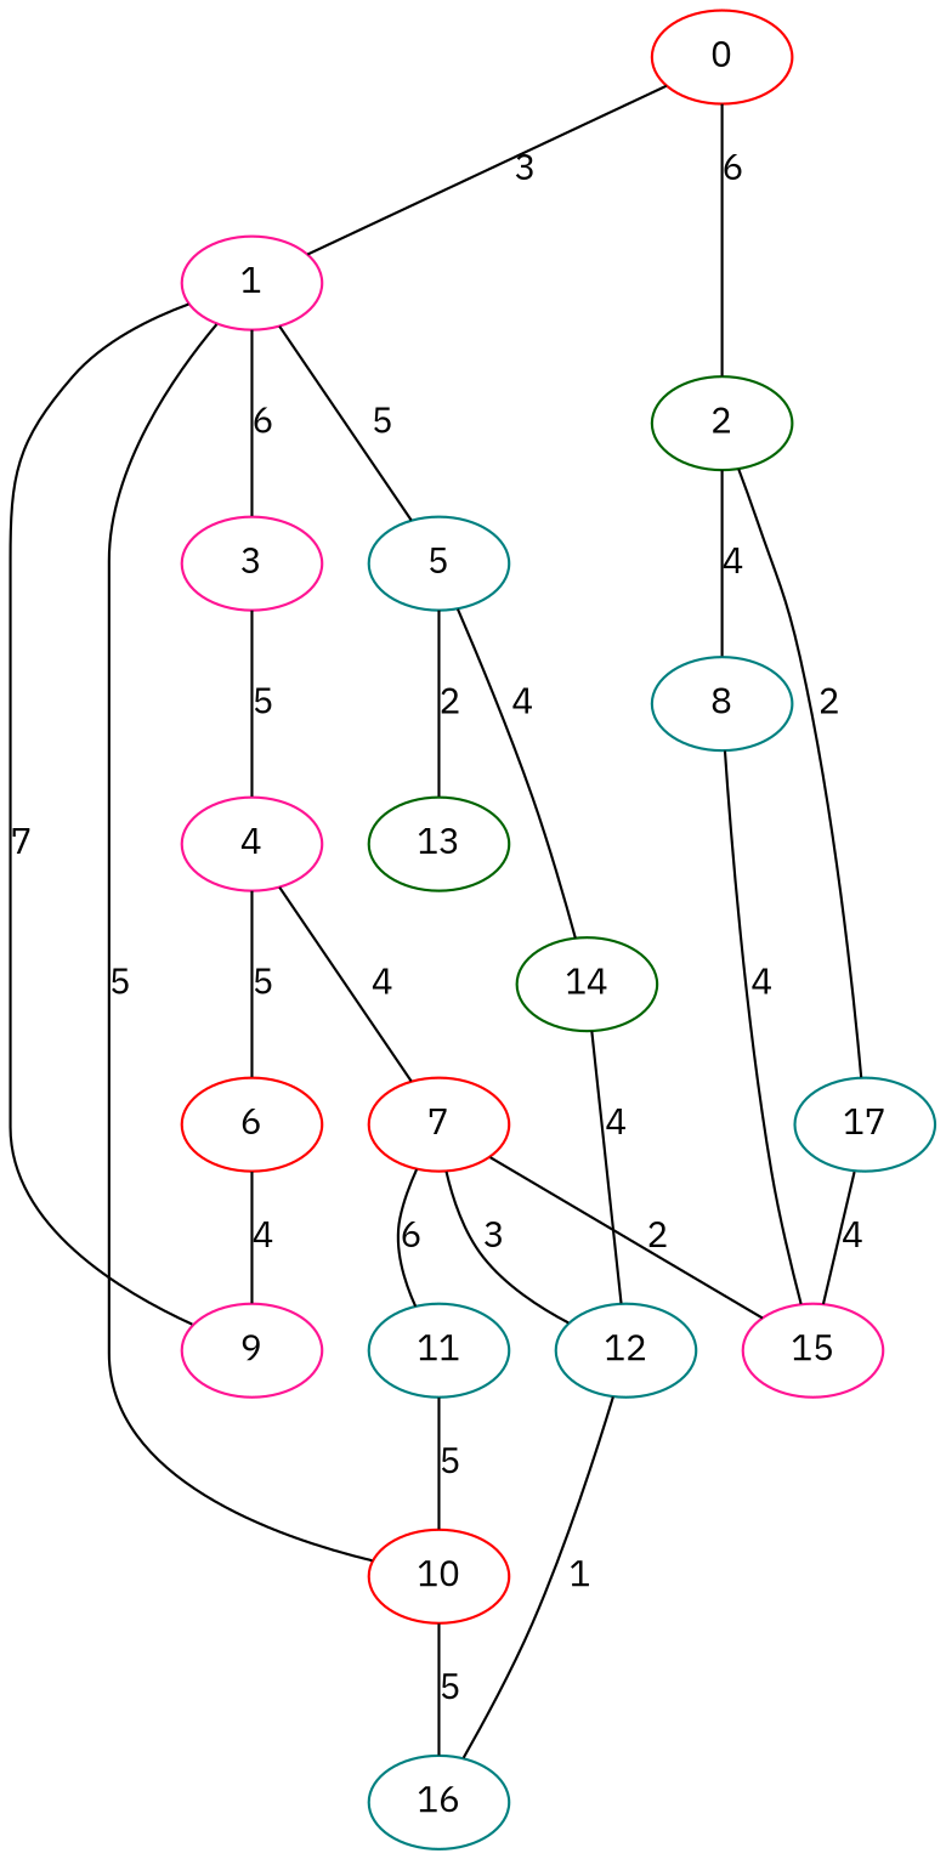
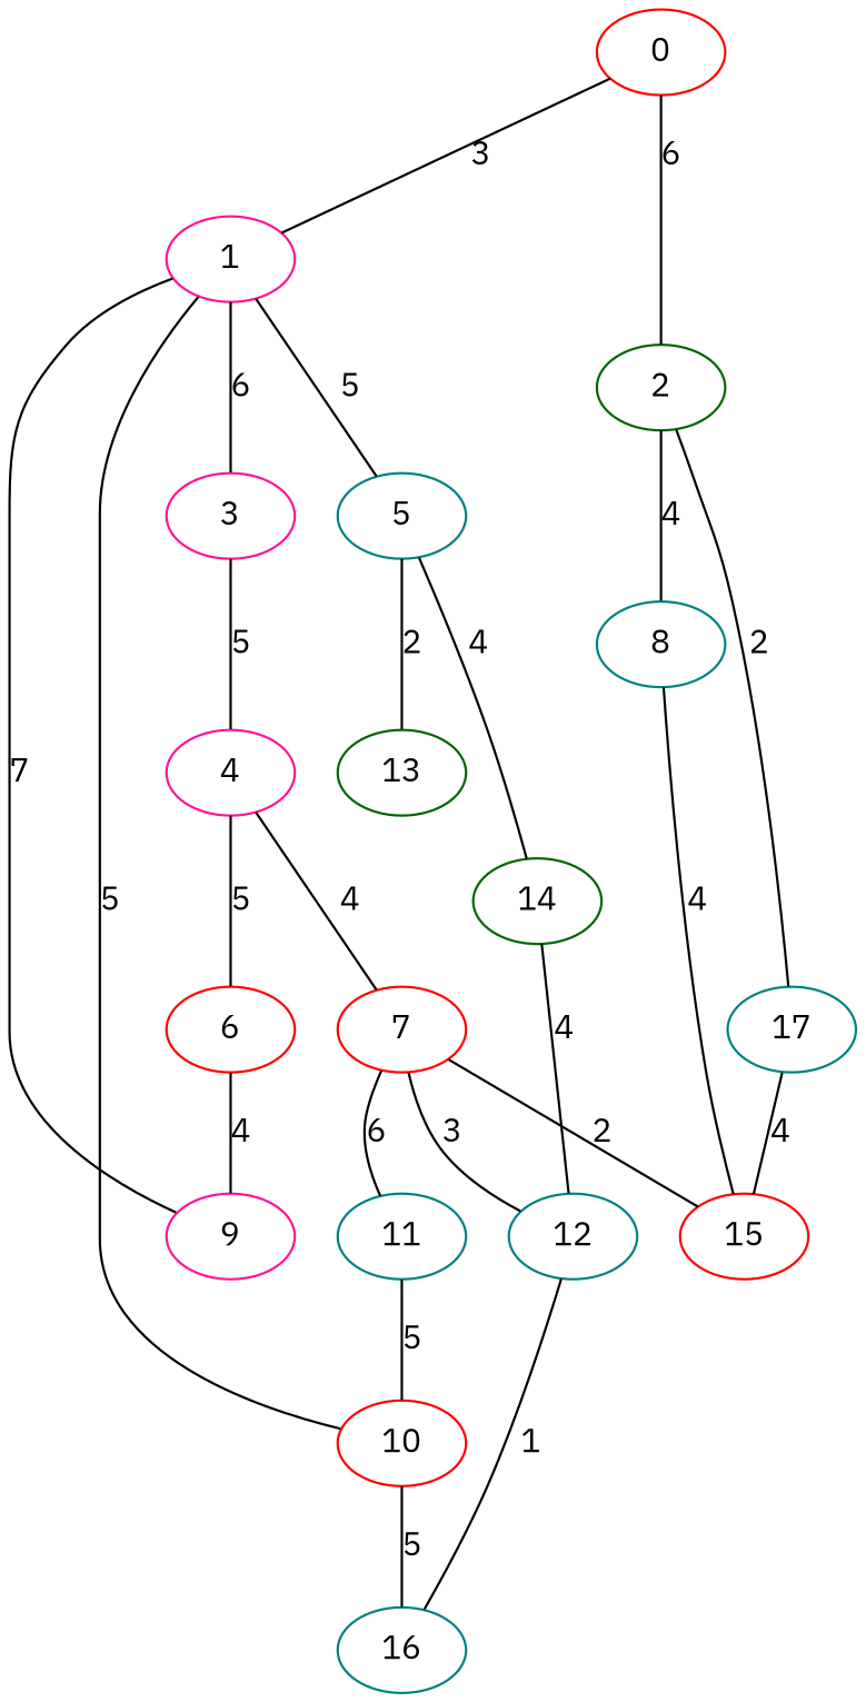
  graph {
    fontname="IBM Plex Sans"
    node [color=teal fontname="IBM Plex Sans" habit=6 x=5 y=8]
    edge [fontname="IBM Plex Sans" weight=4]
    0 [color=red y=4]
    1 [color=deeppink habit=3 y=6]
    2 [color=darkgreen habit=9 x=7 y=1]
    3 [color=deeppink habit=3 x=7 y=9]
    5 [x=3 y=6]
    10 [color=red y=9]
    8 [y=2]
    17 [habit=8 x=8 y=2]
    4 [color=deeppink habit=8 x=8]
    13 [color=darkgreen habit=2 x=1 y=5]
    14 [color=darkgreen habit=8 x=2]
    16 [x=3 y=10]
-   15 [color=deeppink habit=9 x=7 y=4]
+   15 [color=red habit=9 x=7 y=4]
    6 [color=red habit=3 x=10 y=7]
    7 [color=red habit=7 x=6 y=7]
    9 [base=2 color=deeppink habit=1 x=8 y=5]
    11 [habit=2 x=6 y=10]
    12 [base=1 habit=8 x=4]
    0 -- 1 [label=3 weight=3]
    0 -- 2 [label=6 weight=6]
    1 -- 3 [label=6 weight=6]
    1 -- 5 [label=5 weight=5]
    1 -- 10 [label=5 weight=5]
    2 -- 8 [label=4]
    2 -- 17 [label=2 weight=2]
    3 -- 4 [label=5 weight=2]
    5 -- 13 [label=2 weight=2]
    5 -- 14 [label=4]
    10 -- 16 [label=5 weight=5]
    8 -- 15 [label=4]
    17 -- 15 [label=4]
    4 -- 6 [label=5 weight=5]
    4 -- 7 [label=4]
    14 -- 12 [label=4]
    6 -- 9 [label=4]
    7 -- 15 [label=2 weight=2]
    7 -- 11 [label=6 weight=3]
    7 -- 12 [label=3 weight=3]
    9 -- 1 [label=7 weight=7]
    11 -- 10 [label=5 weight=5]
    12 -- 16 [label=1 weight=1]
  }
